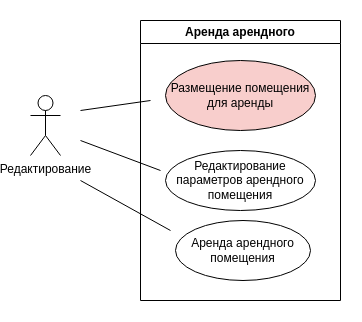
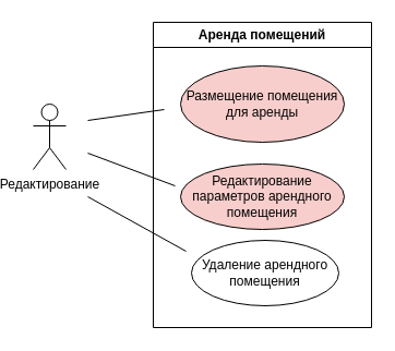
  <mxCell id="0" />
  <mxCell id="1" parent="0" />
- <mxCell id="2" value="Аренда арендного" style="swimlane;whiteSpace=wrap;html=1;" vertex="1" parent="1"><mxGeometry x="130" y="20" width="200" height="280" as="geometry" /></mxCell>
+ <mxCell id="2" value="Аренда помещений" style="swimlane;whiteSpace=wrap;html=1;" vertex="1" parent="1"><mxGeometry x="130" y="20" width="200" height="280" as="geometry" /></mxCell>
  <mxCell id="3" value="Размещение помещения для аренды" style="ellipse;whiteSpace=wrap;html=1;fillColor=#f8cecc;" vertex="1" parent="2"><mxGeometry x="25" y="40" width="150" height="70" as="geometry" /></mxCell>
- <mxCell id="4" value="Редактирование параметров арендного помещения" style="ellipse;whiteSpace=wrap;html=1;" vertex="1" parent="2"><mxGeometry x="25" y="130" width="150" height="60" as="geometry" /></mxCell>
- <mxCell id="5" value="Аренда арендного помещения" style="ellipse;whiteSpace=wrap;html=1;" vertex="1" parent="2"><mxGeometry x="35" y="200" width="135" height="60" as="geometry" /></mxCell>
+ <mxCell id="4" value="Редактирование параметров арендного помещения" style="ellipse;whiteSpace=wrap;html=1;fillColor=#f8cecc;" vertex="1" parent="2"><mxGeometry x="25" y="130" width="150" height="60" as="geometry" /></mxCell>
+ <mxCell id="5" value="Удаление арендного помещения" style="ellipse;whiteSpace=wrap;html=1;" vertex="1" parent="2"><mxGeometry x="35" y="200" width="135" height="60" as="geometry" /></mxCell>
  <mxCell id="6" value="Редактирование" style="shape=umlActor;verticalLabelPosition=bottom;verticalAlign=top;html=1;outlineConnect=0;" vertex="1" parent="1"><mxGeometry x="20" y="95" width="30" height="60" as="geometry" /></mxCell>
  <mxCell id="7" value="" style="endArrow=none;html=1;rounded=0;" edge="1" parent="1"><mxGeometry width="50" height="50" relative="1" as="geometry"><mxPoint x="70" y="110" as="sourcePoint" /><mxPoint x="140" y="100" as="targetPoint" /></mxGeometry></mxCell>
  <mxCell id="8" value="" style="endArrow=none;html=1;rounded=0;" edge="1" parent="1"><mxGeometry width="50" height="50" relative="1" as="geometry"><mxPoint x="70" y="140" as="sourcePoint" /><mxPoint x="150" y="170" as="targetPoint" /></mxGeometry></mxCell>
  <mxCell id="9" value="" style="endArrow=none;html=1;rounded=0;" edge="1" parent="1"><mxGeometry width="50" height="50" relative="1" as="geometry"><mxPoint x="160" y="230" as="sourcePoint" /><mxPoint x="70" y="180" as="targetPoint" /></mxGeometry></mxCell>
